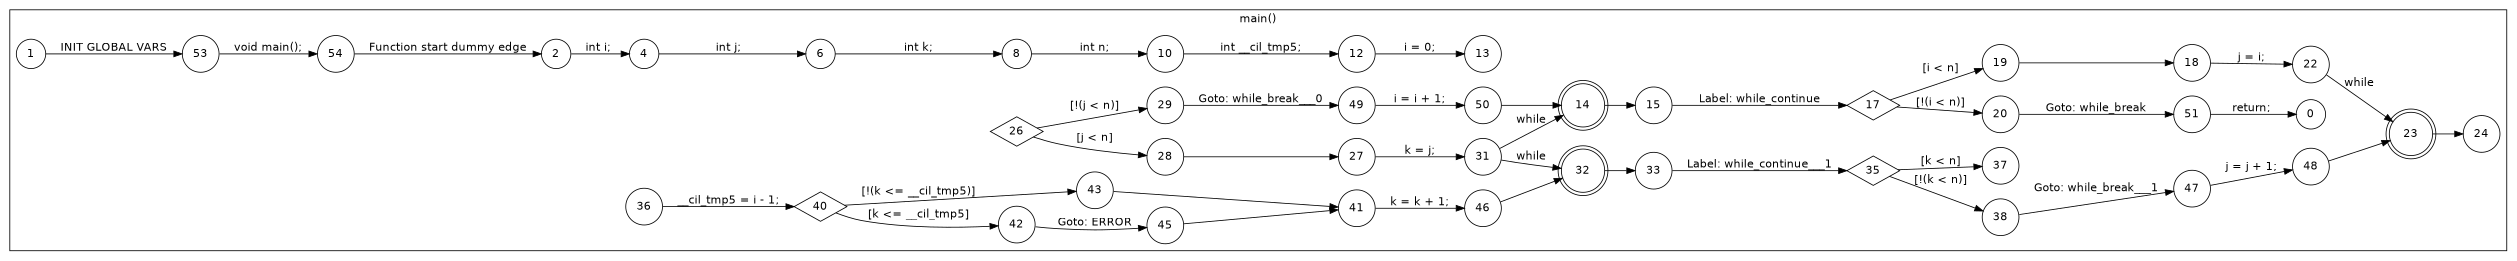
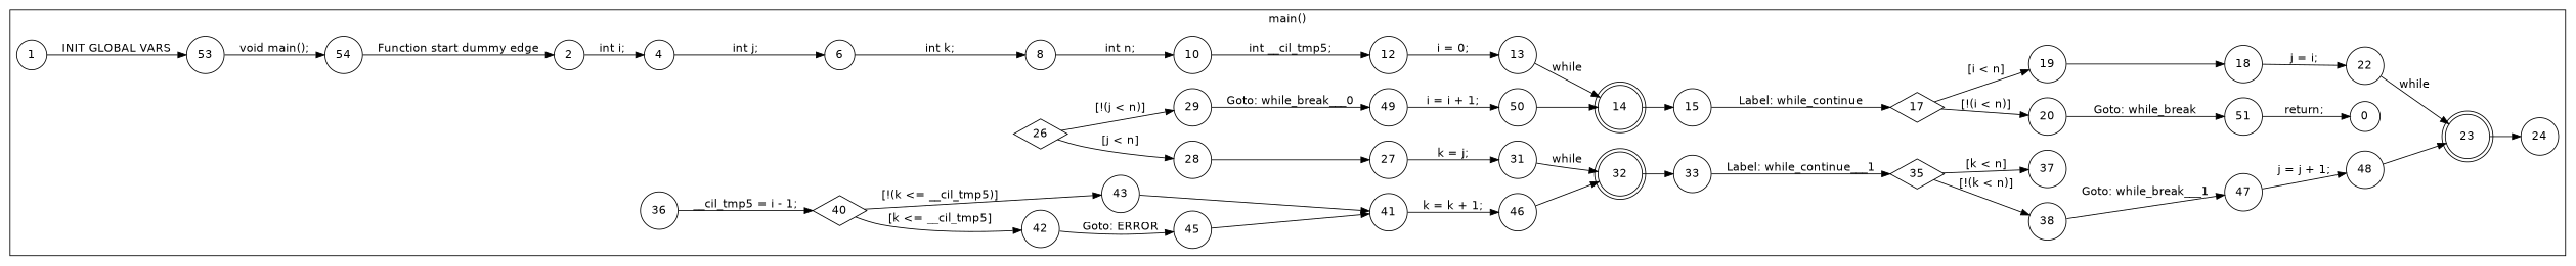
  digraph {
    fontname="DejaVu Sans"
    rankdir=LR
    node [fontname="DejaVu Sans" shape=circle]
    edge [fontname="DejaVu Sans"]
    14 [shape=doublecircle]
    15
    17 [shape=diamond]
    20
    19
    23 [shape=doublecircle]
    24
    26 [shape=diamond]
    29
    28
    32 [shape=doublecircle]
    33
    35 [shape=diamond]
    38
    37
    40 [shape=diamond]
    43
    42
    1
    53
    54
    2
    4
    6
    8
    10
    12
    13
    51
    18
    22
    49
    27
    31
    47
    36
    41
    45
    46
    48
    50
    0
    subgraph cluster_1 {
      label="main()"
      14
      15
      17
      20
      19
      23
      24
      26
      29
      28
      32
      33
      35
      38
      37
      40
      43
      42
      1
      53
      54
      2
      4
      6
      8
      10
      12
      13
      51
      18
      22
      49
      27
      31
      47
      36
      41
      45
      46
      48
      50
      0
    }
    14 -> 15
    15 -> 17 [label="Label: while_continue"]
    17 -> 20 [label="[!(i < n)]"]
    17 -> 19 [label="[i < n]"]
    20 -> 51 [label="Goto: while_break"]
    19 -> 18
    23 -> 24
    26 -> 29 [label="[!(j < n)]"]
    26 -> 28 [label="[j < n]"]
    29 -> 49 [label="Goto: while_break___0"]
    28 -> 27
    32 -> 33
    33 -> 35 [label="Label: while_continue___1"]
    35 -> 38 [label="[!(k < n)]"]
    35 -> 37 [label="[k < n]"]
    38 -> 47 [label="Goto: while_break___1"]
    40 -> 43 [label="[!(k <= __cil_tmp5)]"]
    40 -> 42 [label="[k <= __cil_tmp5]"]
    43 -> 41
    42 -> 45 [label="Goto: ERROR"]
    1 -> 53 [label="INIT GLOBAL VARS"]
    53 -> 54 [label="void main();"]
    54 -> 2 [label="Function start dummy edge"]
    2 -> 4 [label="int i;"]
    4 -> 6 [label="int j;"]
    6 -> 8 [label="int k;"]
    8 -> 10 [label="int n;"]
    10 -> 12 [label="int __cil_tmp5;"]
    12 -> 13 [label="i = 0;"]
-   31 -> 14 [label=while]
+   13 -> 14 [label=while]
    51 -> 0 [label="return;"]
    18 -> 22 [label="j = i;"]
    22 -> 23 [label=while]
    49 -> 50 [label="i = i + 1;"]
    27 -> 31 [label="k = j;"]
    31 -> 32 [label=while]
    47 -> 48 [label="j = j + 1;"]
    36 -> 40 [label="__cil_tmp5 = i - 1;"]
    41 -> 46 [label="k = k + 1;"]
    45 -> 41
    46 -> 32
    48 -> 23
    50 -> 14
  }
